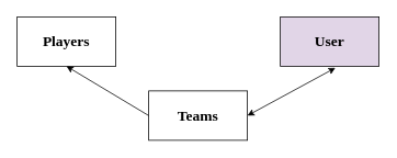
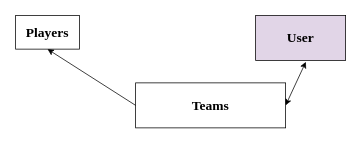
  <mxCell id="0" />
  <mxCell id="1" parent="0" />
- <mxCell id="2" value="&lt;h2&gt;&lt;font face=&quot;Times New Roman&quot;&gt;Players&lt;/font&gt;&lt;/h2&gt;" style="rounded=0;whiteSpace=wrap;html=1;strokeColor=#000000;" vertex="1" parent="1"><mxGeometry x="20" y="20" width="120" height="60" as="geometry" /></mxCell>
- <mxCell id="3" value="&lt;h2&gt;Teams&lt;/h2&gt;" style="rounded=0;whiteSpace=wrap;html=1;strokeColor=#000000;fontFamily=Times New Roman;" vertex="1" parent="1"><mxGeometry x="180" y="110" width="120" height="60" as="geometry" /></mxCell>
+ <mxCell id="2" value="&lt;h2&gt;&lt;font face=&quot;Times New Roman&quot;&gt;Players&lt;/font&gt;&lt;/h2&gt;" style="rounded=0;whiteSpace=wrap;html=1;strokeColor=#000000;" vertex="1" parent="1"><mxGeometry x="20" y="20" width="85" height="45" as="geometry" /></mxCell>
+ <mxCell id="3" value="&lt;h2&gt;Teams&lt;/h2&gt;" style="rounded=0;whiteSpace=wrap;html=1;strokeColor=#000000;fontFamily=Times New Roman;" vertex="1" parent="1"><mxGeometry x="180" y="110" width="200" height="60" as="geometry" /></mxCell>
  <mxCell id="4" value="&lt;h2&gt;User&lt;/h2&gt;" style="rounded=0;whiteSpace=wrap;html=1;strokeColor=#000000;fontFamily=Times New Roman;fillColor=#e1d5e7;" vertex="1" parent="1"><mxGeometry x="340" y="20" width="120" height="60" as="geometry" /></mxCell>
  <mxCell id="5" value="" style="endArrow=classic;startArrow=classic;html=1;fontFamily=Times New Roman;entryX=0.558;entryY=1.033;entryDx=0;entryDy=0;entryPerimeter=0;exitX=1;exitY=0.5;exitDx=0;exitDy=0;" edge="1" parent="1" source="3" target="4"><mxGeometry width="50" height="50" relative="1" as="geometry"><mxPoint x="305" y="147" as="sourcePoint" /><mxPoint x="270" y="100" as="targetPoint" /><Array as="points" /></mxGeometry></mxCell>
  <mxCell id="6" value="" style="endArrow=classic;html=1;fontFamily=Times New Roman;entryX=0.5;entryY=1;entryDx=0;entryDy=0;exitX=0;exitY=0.5;exitDx=0;exitDy=0;" edge="1" parent="1" source="3" target="2"><mxGeometry width="50" height="50" relative="1" as="geometry"><mxPoint x="230" y="150" as="sourcePoint" /><mxPoint x="280" y="100" as="targetPoint" /></mxGeometry></mxCell>
